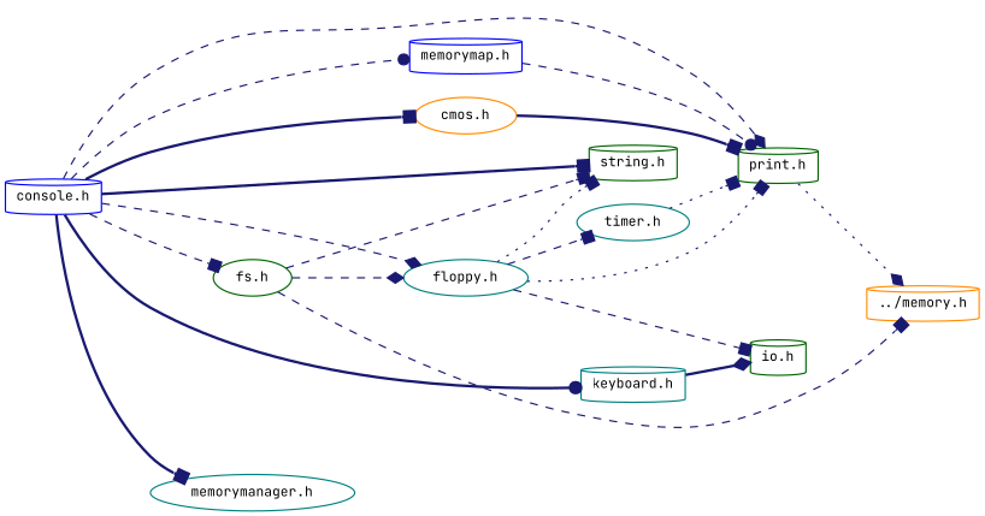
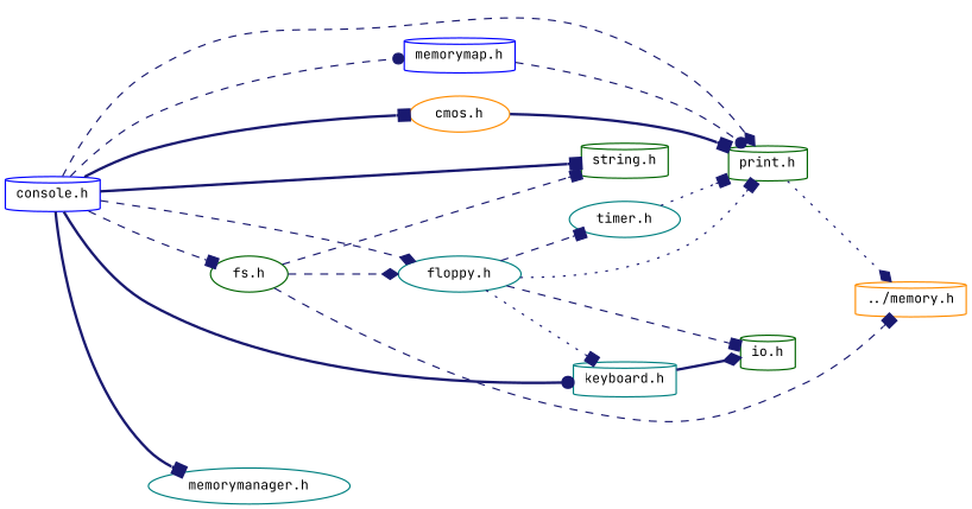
  digraph {
    fontname="JetBrains Mono"
    rankdir=LR
    node [color=darkgreen fillcolor=white fontname="JetBrains Mono" fontsize=10 shape=cylinder style=filled]
    edge [arrowhead=box color=midnightblue fontname="JetBrains Mono" fontsize=10 labelfontname=Helvetica labelfontsize=10 style=dashed]
    n1 [color=blue height=0.2 label="console.h" width=0.4]
    n2 [height=0.2 label="string.h" width=0.4]
    n3 [color=teal height=0.2 label="keyboard.h" width=0.4]
    n4 [height=0.2 label="print.h" width=0.4]
    n5 [color=blue height=0.2 label="memorymap.h" width=0.4]
    n6 [color=darkorange height=0.2 label="cmos.h" shape=ellipse width=0.4]
    n7 [color=teal height=0.2 label="floppy.h" shape=ellipse width=0.4]
    n8 [height=0.2 label="fs.h" shape=ellipse width=0.4]
    n9 [color=teal height=0.2 label="memorymanager.h" shape=ellipse width=0.4]
    n10 [height=0.2 label="io.h" width=0.4]
    n11 [color=darkorange height=0.2 label="../memory.h" width=0.4]
    n12 [color=teal height=0.2 label="timer.h" shape=ellipse width=0.4]
    n1 -> n2 [style=bold]
    n1 -> n3 [arrowhead=dot style=bold]
    n1 -> n4 [arrowhead=diamond]
    n1 -> n5 [arrowhead=dot]
    n1 -> n6 [style=bold]
    n1 -> n7 [arrowhead=diamond]
    n1 -> n8
    n1 -> n9 [style=bold]
    n3 -> n10 [arrowhead=diamond style=bold]
    n4 -> n11 [arrowhead=diamond style=dotted]
    n5 -> n4 [arrowhead=dot]
    n6 -> n4 [style=bold]
-   n7 -> n2 [style=dotted]
+   n7 -> n3 [style=dotted]
    n7 -> n4 [style=dotted]
    n7 -> n10
    n7 -> n12
    n8 -> n2
    n8 -> n7 [arrowhead=diamond]
    n8 -> n11
    n12 -> n4 [style=dotted]
  }
